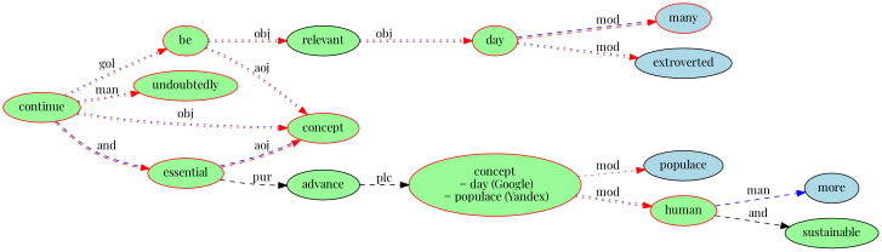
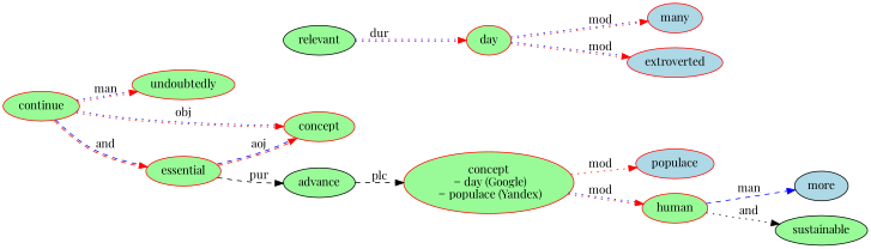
  digraph {
    fontname="Playfair Display"
    rankdir=LR
    node [color=red fillcolor=palegreen fontname="Playfair Display" style=filled]
    edge [color="red:blue" fontname="Playfair Display" style=dotted]
    n1 [label=continue]
    n2 [label=concept]
    n3 [label=undoubtedly]
-   n4 [label=be]
    n5 [label=essential]
    n6 [color=black label=relevant]
    n7 [label=advance color=""]
    n8 [label=day]
    n9 [fillcolor=lightblue label=many]
-   n10 [color=black fillcolor=lightblue label=extroverted]
+   n10 [fillcolor=lightblue label=extroverted]
    n11 [label="concept\n = day (Google)\n = populace (Yandex)"]
-   n12 [color=black fillcolor=lightblue label=populace]
+   n12 [fillcolor=lightblue label=populace]
    n13 [label=human]
    n14 [fillcolor=lightblue label=more color=""]
    n15 [label=sustainable color=""]
    n1 -> n2 [label=obj]
    n1 -> n3 [label=man]
-   n1 -> n4 [label=gol]
    n1 -> n5 [label=and style=dashed]
-   n4 -> n2 [label=aoj]
-   n4 -> n6 [label=obj]
    n5 -> n2 [label=aoj style=dashed]
    n5 -> n7 [label=pur style=dashed color=""]
-   n6 -> n8 [label=obj]
+   n6 -> n8 [label=dur]
    n7 -> n11 [label=plc style=dashed color=""]
-   n8 -> n9 [label=mod style=dashed]
+   n8 -> n9 [label=mod]
    n8 -> n10 [label=mod]
    n11 -> n12 [color=red label=mod]
    n11 -> n13 [label=mod]
    n13 -> n14 [color=blue label=man style=dashed]
-   n13 -> n15 [label=and style=dashed color=""]
+   n13 -> n15 [label=and color=""]
  }
